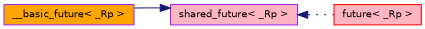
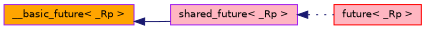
  digraph {
    rankdir=LR
    node [color=purple fillcolor=lightpink fontname=Helvetica fontsize=10 shape=record style=filled]
    edge [color=midnightblue dir=back fontname=Helvetica fontsize=10 labelfontname=Helvetica labelfontsize=10]
    n1 [fillcolor=orange height=0.2 label="__basic_future\< _Rp \>" width=0.4]
    n2 [height=0.2 label="shared_future\< _Rp \>" width=0.4]
    n3 [color=red height=0.2 label="future\< _Rp \>" width=0.4]
-   n2 -> n1 [style=solid]
+   n1 -> n2 [style=solid]
    n2 -> n3 [style=dotted]
  }
